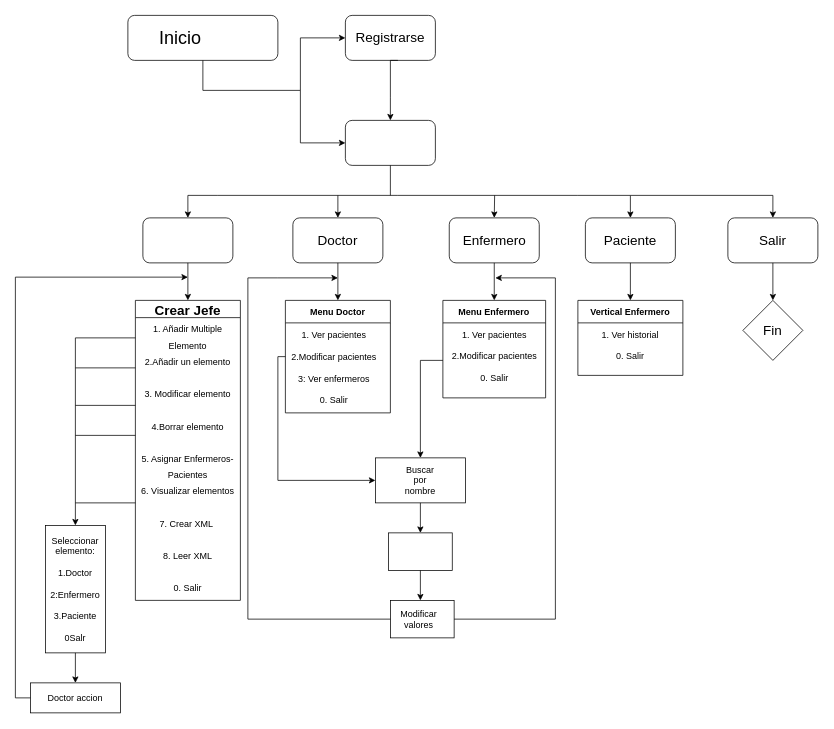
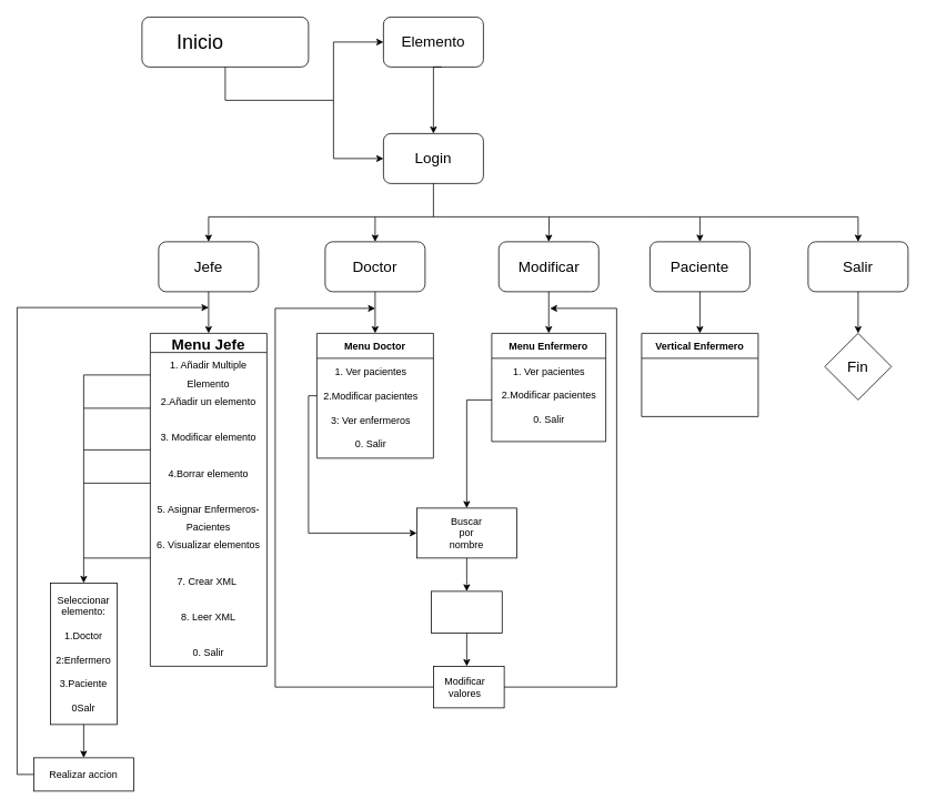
  <mxCell id="0" />
  <mxCell id="1" parent="0" />
  <mxCell id="2" value="" style="rounded=1;whiteSpace=wrap;html=1;" parent="1" vertex="1"><mxGeometry x="170" y="20" width="200" height="60" as="geometry" /></mxCell>
  <mxCell id="3" value="" style="rounded=1;whiteSpace=wrap;html=1;" parent="1" vertex="1"><mxGeometry x="460" y="160" width="120" height="60" as="geometry" /></mxCell>
  <mxCell id="4" value="" style="rounded=1;whiteSpace=wrap;html=1;" parent="1" vertex="1"><mxGeometry x="460" y="20" width="120" height="60" as="geometry" /></mxCell>
  <mxCell id="5" value="" style="rounded=1;whiteSpace=wrap;html=1;" parent="1" vertex="1"><mxGeometry x="190" y="290" width="120" height="60" as="geometry" /></mxCell>
  <mxCell id="6" value="" style="rounded=1;whiteSpace=wrap;html=1;" parent="1" vertex="1"><mxGeometry x="390" y="290" width="120" height="60" as="geometry" /></mxCell>
  <mxCell id="7" value="" style="rounded=1;whiteSpace=wrap;html=1;" parent="1" vertex="1"><mxGeometry x="598.5" y="290" width="120" height="60" as="geometry" /></mxCell>
  <mxCell id="8" value="" style="rounded=1;whiteSpace=wrap;html=1;" parent="1" vertex="1"><mxGeometry x="780" y="290" width="120" height="60" as="geometry" /></mxCell>
  <mxCell id="9" value="&lt;font style=&quot;font-size: 24px&quot;&gt;Inicio&lt;/font&gt;" style="text;html=1;strokeColor=none;fillColor=none;align=center;verticalAlign=middle;whiteSpace=wrap;rounded=0;" parent="1" vertex="1"><mxGeometry x="190" y="27.5" width="100" height="45" as="geometry" /></mxCell>
- <mxCell id="10" value="&lt;font style=&quot;font-size: 18px&quot;&gt;Registrarse&lt;/font&gt;" style="text;html=1;strokeColor=none;fillColor=none;align=center;verticalAlign=middle;whiteSpace=wrap;rounded=0;" parent="1" vertex="1"><mxGeometry x="470" y="27.5" width="100" height="45" as="geometry" /></mxCell>
+ <mxCell id="10" value="&lt;font style=&quot;font-size: 18px&quot;&gt;Elemento&lt;/font&gt;" style="text;html=1;strokeColor=none;fillColor=none;align=center;verticalAlign=middle;whiteSpace=wrap;rounded=0;" parent="1" vertex="1"><mxGeometry x="470" y="27.5" width="100" height="45" as="geometry" /></mxCell>
+ <mxCell id="11" value="&lt;font style=&quot;font-size: 18px&quot;&gt;Login&lt;br&gt;&lt;/font&gt;" style="text;html=1;strokeColor=none;fillColor=none;align=center;verticalAlign=middle;whiteSpace=wrap;rounded=0;" parent="1" vertex="1"><mxGeometry x="470" y="167.5" width="100" height="45" as="geometry" /></mxCell>
  <mxCell id="12" value="&lt;font style=&quot;font-size: 18px&quot;&gt;Paciente&lt;br&gt;&lt;/font&gt;" style="text;html=1;strokeColor=none;fillColor=none;align=center;verticalAlign=middle;whiteSpace=wrap;rounded=0;" parent="1" vertex="1"><mxGeometry x="790" y="297.5" width="100" height="45" as="geometry" /></mxCell>
- <mxCell id="13" value="&lt;font style=&quot;font-size: 18px&quot;&gt;Enfermero&lt;br&gt;&lt;/font&gt;" style="text;html=1;strokeColor=none;fillColor=none;align=center;verticalAlign=middle;whiteSpace=wrap;rounded=0;" parent="1" vertex="1"><mxGeometry x="608.5" y="297.5" width="100" height="45" as="geometry" /></mxCell>
+ <mxCell id="13" value="&lt;font style=&quot;font-size: 18px&quot;&gt;Modificar&lt;br&gt;&lt;/font&gt;" style="text;html=1;strokeColor=none;fillColor=none;align=center;verticalAlign=middle;whiteSpace=wrap;rounded=0;" parent="1" vertex="1"><mxGeometry x="608.5" y="297.5" width="100" height="45" as="geometry" /></mxCell>
  <mxCell id="14" value="&lt;font style=&quot;font-size: 18px&quot;&gt;Doctor&lt;br&gt;&lt;/font&gt;" style="text;html=1;strokeColor=none;fillColor=none;align=center;verticalAlign=middle;whiteSpace=wrap;rounded=0;" parent="1" vertex="1"><mxGeometry x="400" y="297.5" width="100" height="45" as="geometry" /></mxCell>
+ <mxCell id="15" value="&lt;font style=&quot;font-size: 18px&quot;&gt;Jefe&lt;br&gt;&lt;/font&gt;" style="text;html=1;strokeColor=none;fillColor=none;align=center;verticalAlign=middle;whiteSpace=wrap;rounded=0;" parent="1" vertex="1"><mxGeometry x="200" y="297.5" width="100" height="45" as="geometry" /></mxCell>
  <mxCell id="16" value="" style="endArrow=classic;html=1;rounded=0;fontSize=18;exitX=0.5;exitY=1;exitDx=0;exitDy=0;entryX=0;entryY=0.5;entryDx=0;entryDy=0;" parent="1" source="2" target="3" edge="1"><mxGeometry width="50" height="50" relative="1" as="geometry"><mxPoint x="540" y="400" as="sourcePoint" /><mxPoint x="590" y="350" as="targetPoint" /><Array as="points"><mxPoint x="270" y="120" /><mxPoint x="400" y="120" /><mxPoint x="400" y="190" /></Array></mxGeometry></mxCell>
  <mxCell id="17" value="" style="endArrow=classic;html=1;rounded=0;fontSize=18;entryX=0;entryY=0.5;entryDx=0;entryDy=0;" parent="1" target="4" edge="1"><mxGeometry width="50" height="50" relative="1" as="geometry"><mxPoint x="400" y="120" as="sourcePoint" /><mxPoint x="590" y="350" as="targetPoint" /><Array as="points"><mxPoint x="400" y="50" /></Array></mxGeometry></mxCell>
  <mxCell id="18" value="" style="endArrow=classic;html=1;rounded=0;fontSize=18;entryX=0.5;entryY=0;entryDx=0;entryDy=0;" parent="1" target="3" edge="1"><mxGeometry width="50" height="50" relative="1" as="geometry"><mxPoint x="530" y="80" as="sourcePoint" /><mxPoint x="590" y="350" as="targetPoint" /><Array as="points"><mxPoint x="520" y="80" /><mxPoint x="520" y="130" /></Array></mxGeometry></mxCell>
  <mxCell id="19" value="" style="endArrow=none;html=1;rounded=0;fontSize=18;entryX=0.5;entryY=1;entryDx=0;entryDy=0;" parent="1" target="3" edge="1"><mxGeometry width="50" height="50" relative="1" as="geometry"><mxPoint x="520" y="260" as="sourcePoint" /><mxPoint x="590" y="270" as="targetPoint" /></mxGeometry></mxCell>
  <mxCell id="20" value="" style="endArrow=classic;html=1;rounded=0;fontSize=18;entryX=0.5;entryY=0;entryDx=0;entryDy=0;" parent="1" target="8" edge="1"><mxGeometry width="50" height="50" relative="1" as="geometry"><mxPoint x="530" y="260" as="sourcePoint" /><mxPoint x="700" y="270" as="targetPoint" /><Array as="points"><mxPoint x="770" y="260" /><mxPoint x="840" y="260" /></Array></mxGeometry></mxCell>
  <mxCell id="21" value="" style="endArrow=classic;html=1;rounded=0;fontSize=18;entryX=0.5;entryY=0;entryDx=0;entryDy=0;" parent="1" target="7" edge="1"><mxGeometry width="50" height="50" relative="1" as="geometry"><mxPoint x="659" y="260" as="sourcePoint" /><mxPoint x="700" y="270" as="targetPoint" /></mxGeometry></mxCell>
  <mxCell id="22" value="" style="endArrow=classic;html=1;rounded=0;fontSize=18;entryX=0.5;entryY=0;entryDx=0;entryDy=0;" parent="1" target="5" edge="1"><mxGeometry width="50" height="50" relative="1" as="geometry"><mxPoint x="530" y="260" as="sourcePoint" /><mxPoint x="700" y="270" as="targetPoint" /><Array as="points"><mxPoint x="290" y="260" /><mxPoint x="250" y="260" /></Array></mxGeometry></mxCell>
  <mxCell id="23" value="" style="endArrow=classic;html=1;rounded=0;fontSize=18;" parent="1" edge="1"><mxGeometry width="50" height="50" relative="1" as="geometry"><mxPoint x="450" y="260" as="sourcePoint" /><mxPoint x="450" y="290" as="targetPoint" /></mxGeometry></mxCell>
- <mxCell id="24" value="Crear Jefe" style="swimlane;fontSize=18;" parent="1" vertex="1"><mxGeometry x="180" y="400" width="140" height="400" as="geometry"><mxRectangle x="110" y="400" width="120" height="30" as="alternateBounds" /></mxGeometry></mxCell>
+ <mxCell id="24" value="Menu Jefe" style="swimlane;fontSize=18;" parent="1" vertex="1"><mxGeometry x="180" y="400" width="140" height="400" as="geometry"><mxRectangle x="110" y="400" width="120" height="30" as="alternateBounds" /></mxGeometry></mxCell>
  <mxCell id="25" value="&lt;font style=&quot;font-size: 12px&quot;&gt;1. Añadir Multiple Elemento&lt;br&gt;2.Añadir un elemento&lt;br&gt;&lt;br&gt;3. Modificar elemento&lt;br&gt;&lt;br&gt;4.Borrar elemento&lt;br&gt;&lt;br&gt;5. Asignar Enfermeros-Pacientes&lt;br&gt;6. Visualizar elementos&lt;br&gt;&lt;br&gt;7. Crear XML&amp;nbsp;&lt;br&gt;&lt;br&gt;8. Leer XML&lt;br&gt;&lt;br&gt;0. Salir&lt;br&gt;&lt;/font&gt;" style="text;html=1;strokeColor=none;fillColor=none;align=center;verticalAlign=middle;whiteSpace=wrap;rounded=0;fontSize=18;" parent="24" vertex="1"><mxGeometry y="190" width="140" height="40" as="geometry" /></mxCell>
  <mxCell id="26" value="" style="endArrow=classic;html=1;rounded=0;fontSize=12;entryX=0.5;entryY=0;entryDx=0;entryDy=0;exitX=0.5;exitY=1;exitDx=0;exitDy=0;" parent="1" source="5" target="24" edge="1"><mxGeometry width="50" height="50" relative="1" as="geometry"><mxPoint x="610" y="290" as="sourcePoint" /><mxPoint x="660" y="240" as="targetPoint" /></mxGeometry></mxCell>
  <mxCell id="27" value="Menu Doctor" style="swimlane;fontSize=12;startSize=30;" parent="1" vertex="1"><mxGeometry x="380" y="400" width="140" height="150" as="geometry"><mxRectangle x="273" y="400" width="110" height="30" as="alternateBounds" /></mxGeometry></mxCell>
  <mxCell id="28" value="1. Ver pacientes&lt;br&gt;&lt;br&gt;2.Modificar pacientes&lt;br&gt;&lt;br&gt;3: Ver enfermeros&lt;br&gt;&lt;br&gt;0. Salir" style="text;html=1;strokeColor=none;fillColor=none;align=center;verticalAlign=middle;whiteSpace=wrap;rounded=0;fontSize=12;" parent="27" vertex="1"><mxGeometry y="60" width="130" height="60" as="geometry" /></mxCell>
  <mxCell id="29" value="Menu Enfermero" style="swimlane;fontSize=12;startSize=30;" parent="1" vertex="1"><mxGeometry x="590" y="400" width="137" height="130" as="geometry"><mxRectangle x="431.5" y="400" width="130" height="30" as="alternateBounds" /></mxGeometry></mxCell>
  <mxCell id="30" value="1. Ver pacientes&lt;br&gt;&lt;br&gt;2.Modificar pacientes&lt;br&gt;&lt;br&gt;0. Salir" style="text;html=1;strokeColor=none;fillColor=none;align=center;verticalAlign=middle;whiteSpace=wrap;rounded=0;fontSize=12;" parent="29" vertex="1"><mxGeometry x="3.5" y="45" width="130" height="60" as="geometry" /></mxCell>
  <mxCell id="31" value="Vertical Enfermero" style="swimlane;fontSize=12;startSize=30;" parent="1" vertex="1"><mxGeometry x="770" y="400" width="140" height="100" as="geometry" /></mxCell>
- <mxCell id="32" value="1. Ver historial&lt;br&gt;&lt;br&gt;0. Salir" style="text;html=1;strokeColor=none;fillColor=none;align=center;verticalAlign=middle;whiteSpace=wrap;rounded=0;" parent="31" vertex="1"><mxGeometry x="25" y="45" width="90" height="30" as="geometry" /></mxCell>
  <mxCell id="33" value="" style="endArrow=classic;html=1;rounded=0;fontSize=12;exitX=0.5;exitY=1;exitDx=0;exitDy=0;entryX=0.5;entryY=0;entryDx=0;entryDy=0;" parent="1" source="7" target="29" edge="1"><mxGeometry width="50" height="50" relative="1" as="geometry"><mxPoint x="698.5" y="390" as="sourcePoint" /><mxPoint x="748.5" y="340" as="targetPoint" /></mxGeometry></mxCell>
  <mxCell id="34" value="" style="endArrow=classic;html=1;rounded=0;fontSize=12;exitX=0.5;exitY=1;exitDx=0;exitDy=0;entryX=0.5;entryY=0;entryDx=0;entryDy=0;" parent="1" source="6" target="27" edge="1"><mxGeometry width="50" height="50" relative="1" as="geometry"><mxPoint x="650" y="390" as="sourcePoint" /><mxPoint x="700" y="340" as="targetPoint" /></mxGeometry></mxCell>
  <mxCell id="35" value="" style="endArrow=classic;html=1;rounded=0;fontSize=12;exitX=0.5;exitY=1;exitDx=0;exitDy=0;entryX=0.5;entryY=0;entryDx=0;entryDy=0;" parent="1" source="8" target="31" edge="1"><mxGeometry width="50" height="50" relative="1" as="geometry"><mxPoint x="720" y="390" as="sourcePoint" /><mxPoint x="770" y="340" as="targetPoint" /></mxGeometry></mxCell>
  <mxCell id="36" value="" style="endArrow=classic;html=1;rounded=0;" parent="1" target="41" edge="1"><mxGeometry width="50" height="50" relative="1" as="geometry"><mxPoint x="180" y="450" as="sourcePoint" /><mxPoint x="100" y="730" as="targetPoint" /><Array as="points"><mxPoint x="100" y="450" /></Array></mxGeometry></mxCell>
  <mxCell id="37" value="" style="endArrow=none;html=1;rounded=0;" parent="1" edge="1"><mxGeometry width="50" height="50" relative="1" as="geometry"><mxPoint x="100" y="490" as="sourcePoint" /><mxPoint x="180" y="490" as="targetPoint" /></mxGeometry></mxCell>
  <mxCell id="38" value="" style="endArrow=none;html=1;rounded=0;" parent="1" edge="1"><mxGeometry width="50" height="50" relative="1" as="geometry"><mxPoint x="100" y="580" as="sourcePoint" /><mxPoint x="180" y="580" as="targetPoint" /></mxGeometry></mxCell>
  <mxCell id="39" value="" style="endArrow=none;html=1;rounded=0;" parent="1" edge="1"><mxGeometry width="50" height="50" relative="1" as="geometry"><mxPoint x="100" y="670" as="sourcePoint" /><mxPoint x="180" y="670" as="targetPoint" /></mxGeometry></mxCell>
  <mxCell id="40" value="" style="endArrow=none;html=1;rounded=0;" parent="1" edge="1"><mxGeometry width="50" height="50" relative="1" as="geometry"><mxPoint x="100" y="540" as="sourcePoint" /><mxPoint x="180" y="540" as="targetPoint" /></mxGeometry></mxCell>
  <mxCell id="41" value="" style="rounded=0;whiteSpace=wrap;html=1;" parent="1" vertex="1"><mxGeometry x="60" y="700" width="80" height="170" as="geometry" /></mxCell>
  <mxCell id="42" value="Seleccionar&lt;br&gt;elemento:&lt;br&gt;&lt;br&gt;1.Doctor&lt;br&gt;&lt;br&gt;2:Enfermero&lt;br&gt;&lt;br&gt;3.Paciente&lt;br&gt;&lt;br&gt;0Salr" style="text;html=1;strokeColor=none;fillColor=none;align=center;verticalAlign=middle;whiteSpace=wrap;rounded=0;" parent="1" vertex="1"><mxGeometry x="70" y="755" width="60" height="60" as="geometry" /></mxCell>
  <mxCell id="43" value="" style="endArrow=classic;html=1;rounded=0;" parent="1" target="44" edge="1"><mxGeometry width="50" height="50" relative="1" as="geometry"><mxPoint x="560" y="480" as="sourcePoint" /><mxPoint x="560" y="640" as="targetPoint" /></mxGeometry></mxCell>
  <mxCell id="44" value="" style="rounded=0;whiteSpace=wrap;html=1;" parent="1" vertex="1"><mxGeometry x="500" y="610" width="120" height="60" as="geometry" /></mxCell>
  <mxCell id="45" value="Buscar por nombre" style="text;html=1;strokeColor=none;fillColor=none;align=center;verticalAlign=middle;whiteSpace=wrap;rounded=0;" parent="1" vertex="1"><mxGeometry x="530" y="625" width="60" height="30" as="geometry" /></mxCell>
  <mxCell id="46" value="" style="rounded=0;whiteSpace=wrap;html=1;" parent="1" vertex="1"><mxGeometry x="517.5" y="710" width="85" height="50" as="geometry" /></mxCell>
  <mxCell id="47" value="" style="endArrow=classic;html=1;rounded=0;exitX=0.5;exitY=1;exitDx=0;exitDy=0;entryX=0.5;entryY=0;entryDx=0;entryDy=0;" parent="1" source="44" target="46" edge="1"><mxGeometry width="50" height="50" relative="1" as="geometry"><mxPoint x="390" y="570" as="sourcePoint" /><mxPoint x="440" y="520" as="targetPoint" /></mxGeometry></mxCell>
  <mxCell id="48" value="" style="rounded=0;whiteSpace=wrap;html=1;" parent="1" vertex="1"><mxGeometry x="520" y="800" width="85" height="50" as="geometry" /></mxCell>
  <mxCell id="49" value="Modificar valores" style="text;html=1;strokeColor=none;fillColor=none;align=center;verticalAlign=middle;whiteSpace=wrap;rounded=0;" parent="1" vertex="1"><mxGeometry x="527.5" y="810" width="60" height="30" as="geometry" /></mxCell>
  <mxCell id="50" value="" style="endArrow=classic;html=1;rounded=0;exitX=0.5;exitY=1;exitDx=0;exitDy=0;" parent="1" source="46" edge="1"><mxGeometry width="50" height="50" relative="1" as="geometry"><mxPoint x="390" y="660" as="sourcePoint" /><mxPoint x="560" y="800" as="targetPoint" /></mxGeometry></mxCell>
  <mxCell id="51" value="" style="endArrow=classic;html=1;rounded=0;exitX=0;exitY=0.5;exitDx=0;exitDy=0;" parent="1" source="48" edge="1"><mxGeometry width="50" height="50" relative="1" as="geometry"><mxPoint x="390" y="660" as="sourcePoint" /><mxPoint x="450" y="370" as="targetPoint" /><Array as="points"><mxPoint x="330" y="825" /><mxPoint x="330" y="370" /><mxPoint x="370" y="370" /></Array></mxGeometry></mxCell>
  <mxCell id="52" value="" style="endArrow=classic;html=1;rounded=0;exitX=1;exitY=0.5;exitDx=0;exitDy=0;" parent="1" source="48" edge="1"><mxGeometry width="50" height="50" relative="1" as="geometry"><mxPoint x="390" y="660" as="sourcePoint" /><mxPoint x="660" y="370" as="targetPoint" /><Array as="points"><mxPoint x="740" y="825" /><mxPoint x="740" y="370" /></Array></mxGeometry></mxCell>
  <mxCell id="53" value="" style="rounded=0;whiteSpace=wrap;html=1;" parent="1" vertex="1"><mxGeometry x="40" y="910" width="120" height="40" as="geometry" /></mxCell>
- <mxCell id="54" value="Doctor accion" style="text;html=1;strokeColor=none;fillColor=none;align=center;verticalAlign=middle;whiteSpace=wrap;rounded=0;" parent="1" vertex="1"><mxGeometry x="55" y="915" width="90" height="30" as="geometry" /></mxCell>
+ <mxCell id="54" value="Realizar accion" style="text;html=1;strokeColor=none;fillColor=none;align=center;verticalAlign=middle;whiteSpace=wrap;rounded=0;" parent="1" vertex="1"><mxGeometry x="55" y="915" width="90" height="30" as="geometry" /></mxCell>
  <mxCell id="55" value="" style="endArrow=classic;html=1;rounded=0;exitX=0.5;exitY=1;exitDx=0;exitDy=0;entryX=0.5;entryY=0;entryDx=0;entryDy=0;" parent="1" source="41" target="53" edge="1"><mxGeometry width="50" height="50" relative="1" as="geometry"><mxPoint x="390" y="850" as="sourcePoint" /><mxPoint x="440" y="800" as="targetPoint" /></mxGeometry></mxCell>
  <mxCell id="56" value="" style="endArrow=classic;html=1;rounded=0;exitX=0;exitY=0.5;exitDx=0;exitDy=0;" parent="1" source="53" edge="1"><mxGeometry width="50" height="50" relative="1" as="geometry"><mxPoint x="390" y="850" as="sourcePoint" /><mxPoint x="250" y="369" as="targetPoint" /><Array as="points"><mxPoint x="20" y="930" /><mxPoint x="20" y="369" /></Array></mxGeometry></mxCell>
  <mxCell id="57" value="" style="endArrow=none;html=1;rounded=0;" parent="1" edge="1"><mxGeometry width="50" height="50" relative="1" as="geometry"><mxPoint x="560" y="480" as="sourcePoint" /><mxPoint x="590" y="480" as="targetPoint" /></mxGeometry></mxCell>
  <mxCell id="58" value="" style="endArrow=classic;html=1;rounded=0;exitX=0;exitY=0.25;exitDx=0;exitDy=0;entryX=0;entryY=0.5;entryDx=0;entryDy=0;" parent="1" source="28" target="44" edge="1"><mxGeometry width="50" height="50" relative="1" as="geometry"><mxPoint x="470" y="570" as="sourcePoint" /><mxPoint x="520" y="520" as="targetPoint" /><Array as="points"><mxPoint x="370" y="475" /><mxPoint x="370" y="640" /></Array></mxGeometry></mxCell>
  <mxCell id="59" value="" style="rounded=1;whiteSpace=wrap;html=1;" parent="1" vertex="1"><mxGeometry x="970" y="290" width="120" height="60" as="geometry" /></mxCell>
  <mxCell id="60" value="&lt;font style=&quot;font-size: 18px&quot;&gt;Salir&lt;/font&gt;" style="text;html=1;strokeColor=none;fillColor=none;align=center;verticalAlign=middle;whiteSpace=wrap;rounded=0;" parent="1" vertex="1"><mxGeometry x="1000" y="305" width="60" height="30" as="geometry" /></mxCell>
  <mxCell id="61" value="" style="endArrow=classic;html=1;rounded=0;fontSize=18;entryX=0.5;entryY=0;entryDx=0;entryDy=0;" parent="1" target="59" edge="1"><mxGeometry width="50" height="50" relative="1" as="geometry"><mxPoint x="840" y="260" as="sourcePoint" /><mxPoint x="470" y="240" as="targetPoint" /><Array as="points"><mxPoint x="1030" y="260" /></Array></mxGeometry></mxCell>
  <mxCell id="62" value="" style="endArrow=classic;html=1;rounded=0;fontSize=18;exitX=0.5;exitY=1;exitDx=0;exitDy=0;" parent="1" source="59" target="63" edge="1"><mxGeometry width="50" height="50" relative="1" as="geometry"><mxPoint x="420" y="290" as="sourcePoint" /><mxPoint x="1030" y="410" as="targetPoint" /></mxGeometry></mxCell>
  <mxCell id="63" value="" style="rhombus;whiteSpace=wrap;html=1;fontSize=18;" parent="1" vertex="1"><mxGeometry x="990" y="400" width="80" height="80" as="geometry" /></mxCell>
  <mxCell id="64" value="Fin" style="text;html=1;strokeColor=none;fillColor=none;align=center;verticalAlign=middle;whiteSpace=wrap;rounded=0;fontSize=18;" parent="1" vertex="1"><mxGeometry x="1000" y="425" width="60" height="30" as="geometry" /></mxCell>
